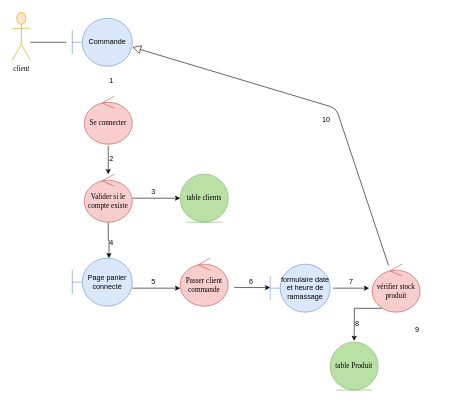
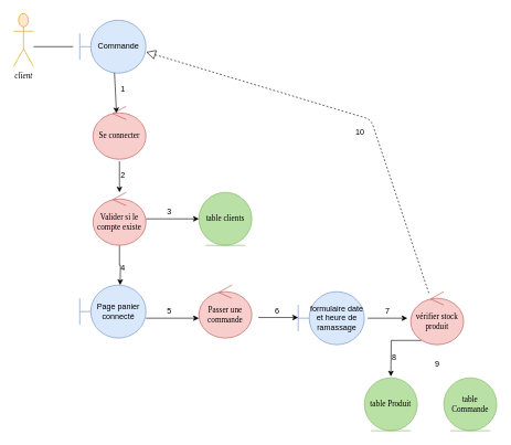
  <mxCell id="0" />
  <mxCell id="1" parent="0" />
  <mxCell id="2" value="client" style="shape=umlActor;verticalLabelPosition=bottom;labelBackgroundColor=#ffffff;verticalAlign=top;html=1;fontFamily=Verdana;labelBorderColor=none;fontStyle=2;fillColor=#ffe6cc;strokeColor=#d79b00;" parent="1" vertex="1"><mxGeometry x="20" y="20" width="30" height="80" as="geometry" /></mxCell>
  <mxCell id="3" value="" style="endArrow=none;html=1;" parent="1" edge="1"><mxGeometry width="50" height="50" relative="1" as="geometry"><mxPoint x="50" y="70" as="sourcePoint" /><mxPoint x="110" y="70" as="targetPoint" /></mxGeometry></mxCell>
  <mxCell id="4" value="Commande" style="shape=umlBoundary;whiteSpace=wrap;html=1;fillColor=#dae8fc;strokeColor=#6c8ebf;" parent="1" vertex="1"><mxGeometry x="120" y="30" width="100" height="80" as="geometry" /></mxCell>
- <mxCell id="6" value="Passer client commande" style="ellipse;shape=umlControl;whiteSpace=wrap;html=1;fontFamily=Verdana;fillColor=#f8cecc;strokeColor=#b85450;" parent="1" vertex="1"><mxGeometry x="300" y="430" width="80" height="80" as="geometry" /></mxCell>
+ <mxCell id="5" value="" style="endArrow=classic;html=1;exitX=0.524;exitY=0.992;exitDx=0;exitDy=0;exitPerimeter=0;entryX=0.444;entryY=0.131;entryDx=0;entryDy=0;entryPerimeter=0;" parent="1" edge="1" target="8" source="4"><mxGeometry width="50" height="50" relative="1" as="geometry"><mxPoint x="180" y="130" as="sourcePoint" /><mxPoint x="170" y="170" as="targetPoint" /></mxGeometry></mxCell>
+ <mxCell id="6" value="Passer une commande" style="ellipse;shape=umlControl;whiteSpace=wrap;html=1;fontFamily=Verdana;fillColor=#f8cecc;strokeColor=#b85450;" parent="1" vertex="1"><mxGeometry x="300" y="430" width="80" height="80" as="geometry" /></mxCell>
  <mxCell id="7" value="1" style="text;html=1;resizable=0;points=[];autosize=1;align=left;verticalAlign=top;spacingTop=-4;" vertex="1" parent="1"><mxGeometry x="160" y="190" width="20" height="20" as="geometry" /></mxCell>
  <mxCell id="8" value="Se connecter" style="ellipse;shape=umlControl;whiteSpace=wrap;html=1;fontFamily=Verdana;fillColor=#f8cecc;strokeColor=#b85450;" parent="1" vertex="1"><mxGeometry x="140" y="160" width="80" height="80" as="geometry" /></mxCell>
  <mxCell id="9" value="Page panier connecté" style="shape=umlBoundary;whiteSpace=wrap;html=1;fillColor=#dae8fc;strokeColor=#6c8ebf;" parent="1" vertex="1"><mxGeometry x="120" y="430" width="100" height="80" as="geometry" /></mxCell>
  <mxCell id="10" value="table clients" style="ellipse;shape=umlEntity;whiteSpace=wrap;html=1;fontFamily=Verdana;fillColor=#B9E0A5;strokeColor=#82b366;" parent="1" vertex="1"><mxGeometry x="300" y="290" width="80" height="80" as="geometry" /></mxCell>
  <mxCell id="11" style="edgeStyle=orthogonalEdgeStyle;rounded=0;orthogonalLoop=1;jettySize=auto;html=1;" edge="1" parent="1" source="13"><mxGeometry relative="1" as="geometry"><mxPoint x="300" y="330" as="targetPoint" /></mxGeometry></mxCell>
  <mxCell id="12" style="edgeStyle=orthogonalEdgeStyle;rounded=0;orthogonalLoop=1;jettySize=auto;html=1;" edge="1" parent="1" source="13"><mxGeometry relative="1" as="geometry"><mxPoint x="181" y="430" as="targetPoint" /></mxGeometry></mxCell>
  <mxCell id="13" value="Valider si le compte existe" style="ellipse;shape=umlControl;whiteSpace=wrap;html=1;fontFamily=Verdana;fillColor=#f8cecc;strokeColor=#b85450;" vertex="1" parent="1"><mxGeometry x="140" y="290" width="80" height="80" as="geometry" /></mxCell>
  <mxCell id="14" value="" style="endArrow=classic;html=1;" edge="1" parent="1"><mxGeometry width="50" height="50" relative="1" as="geometry"><mxPoint x="180" y="243" as="sourcePoint" /><mxPoint x="180" y="290" as="targetPoint" /></mxGeometry></mxCell>
  <mxCell id="15" value="1" style="text;html=1;resizable=0;points=[];autosize=1;align=left;verticalAlign=top;spacingTop=-4;" vertex="1" parent="1"><mxGeometry x="180" y="125" width="20" height="20" as="geometry" /></mxCell>
  <mxCell id="16" value="2" style="text;html=1;resizable=0;points=[];autosize=1;align=left;verticalAlign=top;spacingTop=-4;" vertex="1" parent="1"><mxGeometry x="180" y="255" width="20" height="20" as="geometry" /></mxCell>
  <mxCell id="17" value="3" style="text;html=1;resizable=0;points=[];autosize=1;align=left;verticalAlign=top;spacingTop=-4;" vertex="1" parent="1"><mxGeometry x="250" y="310" width="20" height="20" as="geometry" /></mxCell>
  <mxCell id="18" value="4" style="text;html=1;resizable=0;points=[];autosize=1;align=left;verticalAlign=top;spacingTop=-4;" vertex="1" parent="1"><mxGeometry x="180" y="395" width="20" height="20" as="geometry" /></mxCell>
  <mxCell id="19" style="edgeStyle=orthogonalEdgeStyle;rounded=0;orthogonalLoop=1;jettySize=auto;html=1;" edge="1" parent="1"><mxGeometry relative="1" as="geometry"><mxPoint x="220" y="480" as="sourcePoint" /><mxPoint x="300" y="480" as="targetPoint" /></mxGeometry></mxCell>
  <mxCell id="20" value="5" style="text;html=1;resizable=0;points=[];autosize=1;align=left;verticalAlign=top;spacingTop=-4;" vertex="1" parent="1"><mxGeometry x="250" y="460" width="20" height="20" as="geometry" /></mxCell>
  <mxCell id="21" value="formulaire date et heure de ramassage" style="shape=umlBoundary;whiteSpace=wrap;html=1;fillColor=#dae8fc;strokeColor=#6c8ebf;" vertex="1" parent="1"><mxGeometry x="450" y="440" width="100" height="80" as="geometry" /></mxCell>
  <mxCell id="22" style="edgeStyle=orthogonalEdgeStyle;rounded=0;orthogonalLoop=1;jettySize=auto;html=1;" edge="1" parent="1"><mxGeometry relative="1" as="geometry"><mxPoint x="390" y="479" as="sourcePoint" /><mxPoint x="450" y="479" as="targetPoint" /></mxGeometry></mxCell>
  <mxCell id="23" value="vérifier stock produit" style="ellipse;shape=umlControl;whiteSpace=wrap;html=1;fontFamily=Verdana;fillColor=#f8cecc;strokeColor=#b85450;" vertex="1" parent="1"><mxGeometry x="620" y="440" width="80" height="80" as="geometry" /></mxCell>
  <mxCell id="24" style="edgeStyle=orthogonalEdgeStyle;rounded=0;orthogonalLoop=1;jettySize=auto;html=1;" edge="1" parent="1"><mxGeometry relative="1" as="geometry"><mxPoint x="555" y="480" as="sourcePoint" /><mxPoint x="615" y="480" as="targetPoint" /></mxGeometry></mxCell>
  <mxCell id="25" value="table Produit" style="ellipse;shape=umlEntity;whiteSpace=wrap;html=1;fontFamily=Verdana;fillColor=#B9E0A5;strokeColor=#82b366;" vertex="1" parent="1"><mxGeometry x="550" y="570" width="80" height="80" as="geometry" /></mxCell>
  <mxCell id="26" value="6" style="text;html=1;resizable=0;points=[];autosize=1;align=left;verticalAlign=top;spacingTop=-4;" vertex="1" parent="1"><mxGeometry x="413" y="459" width="20" height="20" as="geometry" /></mxCell>
  <mxCell id="27" value="7" style="text;html=1;resizable=0;points=[];autosize=1;align=left;verticalAlign=top;spacingTop=-4;" vertex="1" parent="1"><mxGeometry x="580" y="460" width="20" height="20" as="geometry" /></mxCell>
  <mxCell id="28" style="edgeStyle=orthogonalEdgeStyle;rounded=0;orthogonalLoop=1;jettySize=auto;html=1;exitX=0.197;exitY=0.92;exitDx=0;exitDy=0;exitPerimeter=0;" edge="1" parent="1" source="23"><mxGeometry relative="1" as="geometry"><mxPoint x="565" y="490" as="sourcePoint" /><mxPoint x="590" y="568" as="targetPoint" /></mxGeometry></mxCell>
  <mxCell id="29" value="8" style="text;html=1;resizable=0;points=[];autosize=1;align=left;verticalAlign=top;spacingTop=-4;" vertex="1" parent="1"><mxGeometry x="590" y="530" width="20" height="20" as="geometry" /></mxCell>
- <mxCell id="31" value="9" style="text;html=1;resizable=0;points=[];autosize=1;align=left;verticalAlign=top;spacingTop=-4;" vertex="1" parent="1"><mxGeometry x="690" y="540" width="20" height="20" as="geometry" /></mxCell>
- <mxCell id="32" value="" style="endArrow=block;dashed=0;endFill=0;endSize=12;html=1;entryX=1.002;entryY=0.601;entryDx=0;entryDy=0;entryPerimeter=0;" edge="1" parent="1" source="23" target="4"><mxGeometry width="160" relative="1" as="geometry"><mxPoint x="440" y="309.5" as="sourcePoint" /><mxPoint x="640" y="170" as="targetPoint" /><Array as="points"><mxPoint x="560" y="180" /></Array></mxGeometry></mxCell>
+ <mxCell id="30" value="table Commande" style="ellipse;shape=umlEntity;whiteSpace=wrap;html=1;fontFamily=Verdana;fillColor=#B9E0A5;strokeColor=#82b366;" vertex="1" parent="1"><mxGeometry x="670" y="570" width="80" height="80" as="geometry" /></mxCell>
+ <mxCell id="31" value="9" style="text;html=1;resizable=0;points=[];autosize=1;align=left;verticalAlign=top;spacingTop=-4;" vertex="1" parent="1"><mxGeometry x="655" y="540" width="20" height="20" as="geometry" /></mxCell>
+ <mxCell id="32" value="" style="endArrow=block;dashed=1;endFill=0;endSize=12;html=1;entryX=1.002;entryY=0.601;entryDx=0;entryDy=0;entryPerimeter=0;" edge="1" parent="1" source="23" target="4"><mxGeometry width="160" relative="1" as="geometry"><mxPoint x="440" y="309.5" as="sourcePoint" /><mxPoint x="640" y="170" as="targetPoint" /><Array as="points"><mxPoint x="560" y="180" /></Array></mxGeometry></mxCell>
  <mxCell id="33" value="10" style="text;html=1;resizable=0;points=[];autosize=1;align=left;verticalAlign=top;spacingTop=-4;" vertex="1" parent="1"><mxGeometry x="535" y="190" width="30" height="20" as="geometry" /></mxCell>
